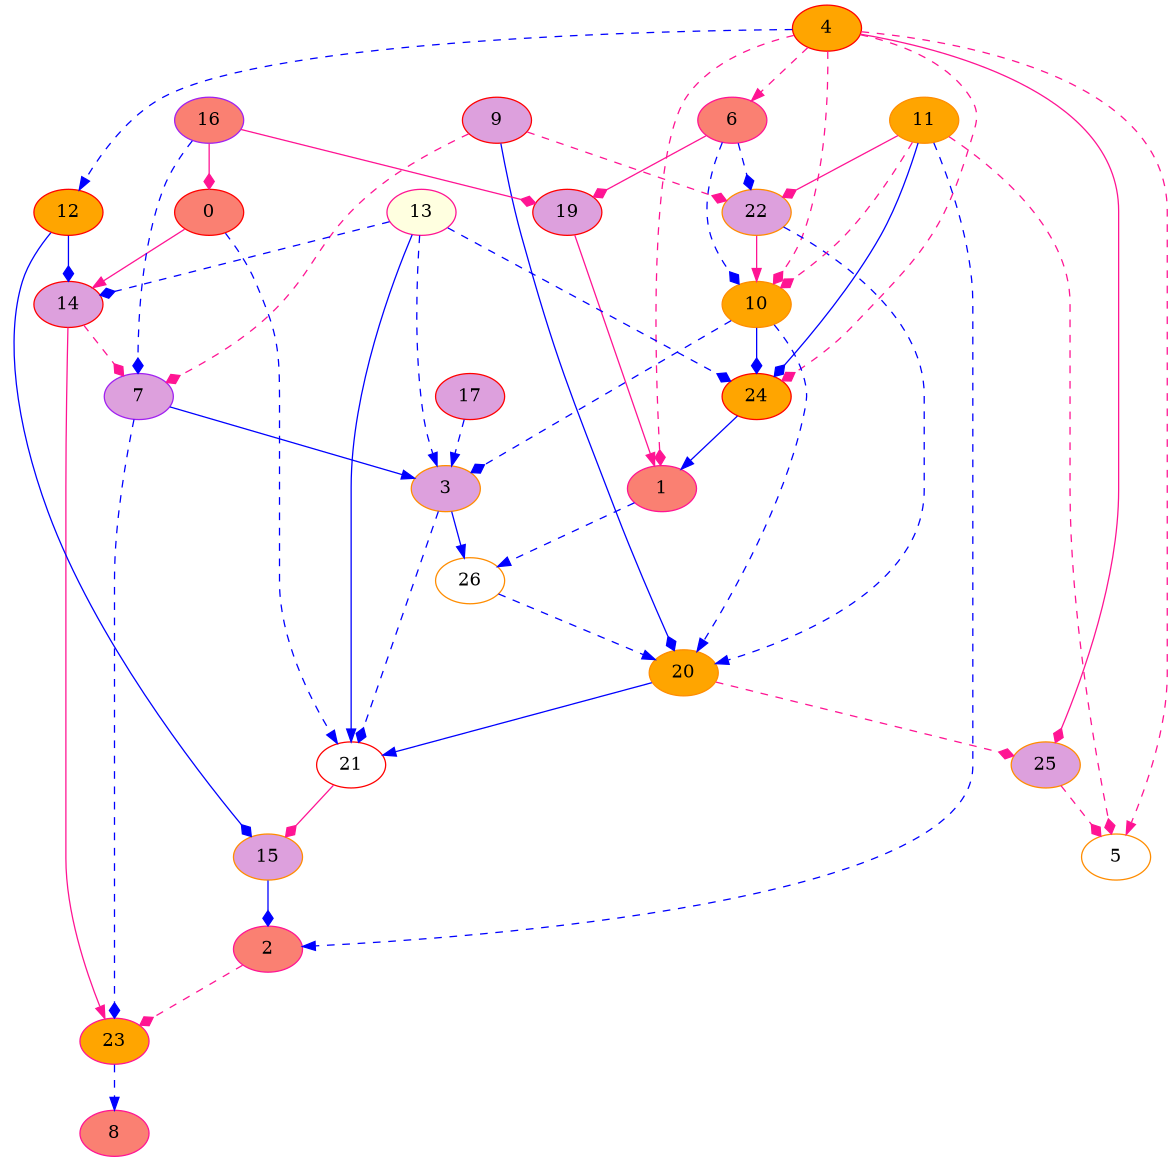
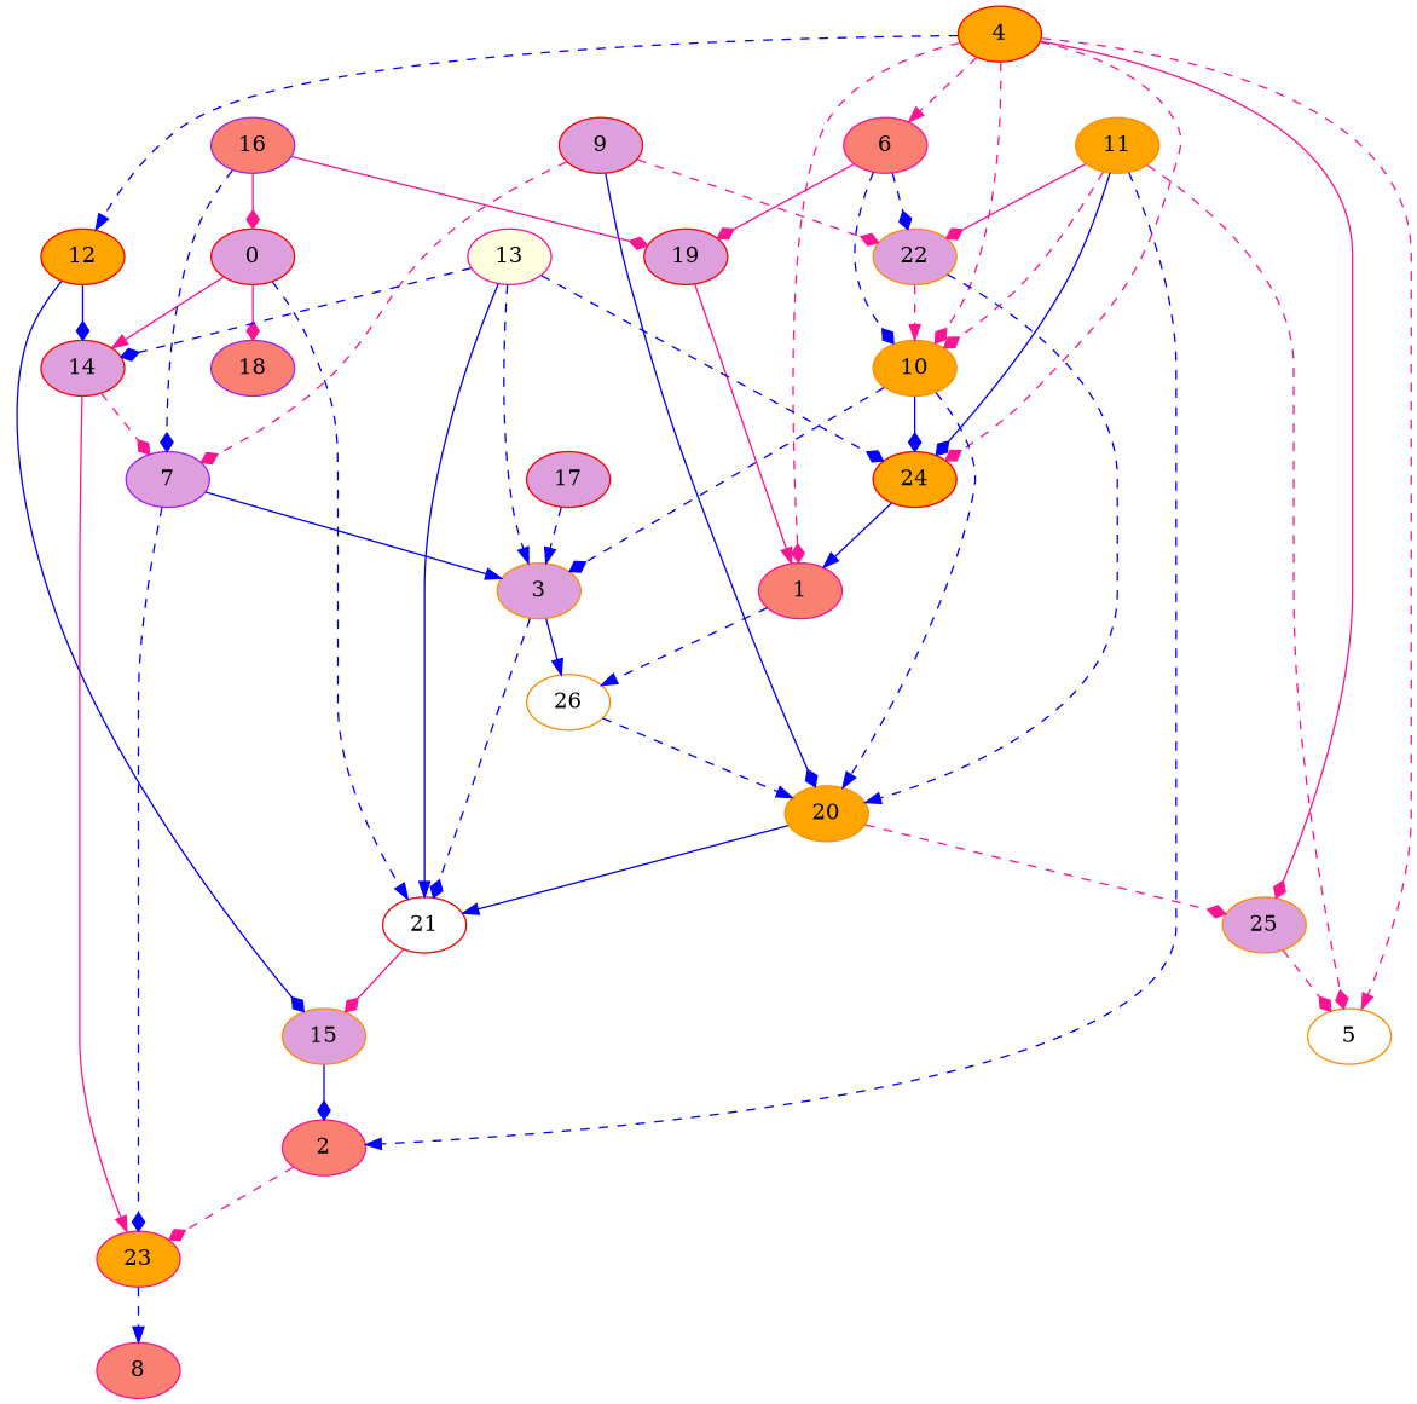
  strict digraph {
    node [color=red fillcolor=plum style=filled]
    edge [arrowhead=diamond color=blue style=dashed]
-   0 [fillcolor=salmon]
+   0
    14
+   18 [color=purple fillcolor=salmon]
    21 [fillcolor=white]
    23 [color=deeppink fillcolor=orange]
    7 [color=purple]
    15 [color=darkorange]
    8 [color=deeppink fillcolor=salmon]
    3 [color=darkorange]
    2 [color=deeppink fillcolor=salmon]
    1 [color=deeppink fillcolor=salmon]
    26 [color=darkorange fillcolor=white]
    20 [color=darkorange fillcolor=orange]
    25 [color=darkorange]
    4 [fillcolor=orange]
    5 [color=darkorange fillcolor=white]
    6 [color=deeppink fillcolor=salmon]
    10 [color=darkorange fillcolor=orange]
    12 [fillcolor=orange]
    24 [fillcolor=orange]
    19
    22 [color=darkorange]
    9
    11 [color=darkorange fillcolor=orange]
    13 [color=deeppink fillcolor=lightyellow]
    16 [color=purple fillcolor=salmon]
    17
    0 -> 14 [arrowhead=normal color=deeppink style=solid]
+   0 -> 18 [color=deeppink style=solid]
    0 -> 21 [arrowhead=normal]
    14 -> 23 [arrowhead=normal color=deeppink style=solid]
    14 -> 7 [color=deeppink]
    21 -> 15 [color=deeppink style=solid]
    23 -> 8 [arrowhead=normal]
    7 -> 23
    7 -> 3 [arrowhead=normal style=solid]
    15 -> 2 [style=solid]
    3 -> 21
    3 -> 26 [arrowhead=normal style=solid]
    2 -> 23 [color=deeppink]
    1 -> 26 [arrowhead=normal]
    26 -> 20 [arrowhead=normal]
    20 -> 21 [arrowhead=normal style=solid]
    20 -> 25 [color=deeppink]
    25 -> 5 [color=deeppink]
    4 -> 1 [color=deeppink]
    4 -> 25 [color=deeppink style=solid]
    4 -> 5 [arrowhead=normal color=deeppink]
    4 -> 6 [arrowhead=normal color=deeppink]
    4 -> 10 [color=deeppink]
    4 -> 12 [arrowhead=normal]
    4 -> 24 [color=deeppink]
    6 -> 10
    6 -> 19 [color=deeppink style=solid]
    6 -> 22
    10 -> 3
    10 -> 20 [arrowhead=normal]
    10 -> 24 [style=solid]
    12 -> 14 [style=solid]
    12 -> 15 [style=solid]
    24 -> 1 [arrowhead=normal style=solid]
    19 -> 1 [arrowhead=normal color=deeppink style=solid]
    22 -> 20 [arrowhead=normal]
-   22 -> 10 [arrowhead=normal color=deeppink style=solid]
+   22 -> 10 [arrowhead=normal color=deeppink]
    9 -> 7 [color=deeppink]
    9 -> 20 [style=solid]
    9 -> 22 [color=deeppink]
    11 -> 2 [arrowhead=normal]
    11 -> 5 [color=deeppink]
    11 -> 10 [color=deeppink]
    11 -> 24 [style=solid]
    11 -> 22 [color=deeppink style=solid]
    13 -> 14
    13 -> 21 [arrowhead=normal style=solid]
    13 -> 3 [arrowhead=normal]
    13 -> 24
    16 -> 0 [color=deeppink style=solid]
    16 -> 7
    16 -> 19 [color=deeppink style=solid]
    17 -> 3 [arrowhead=normal]
  }
